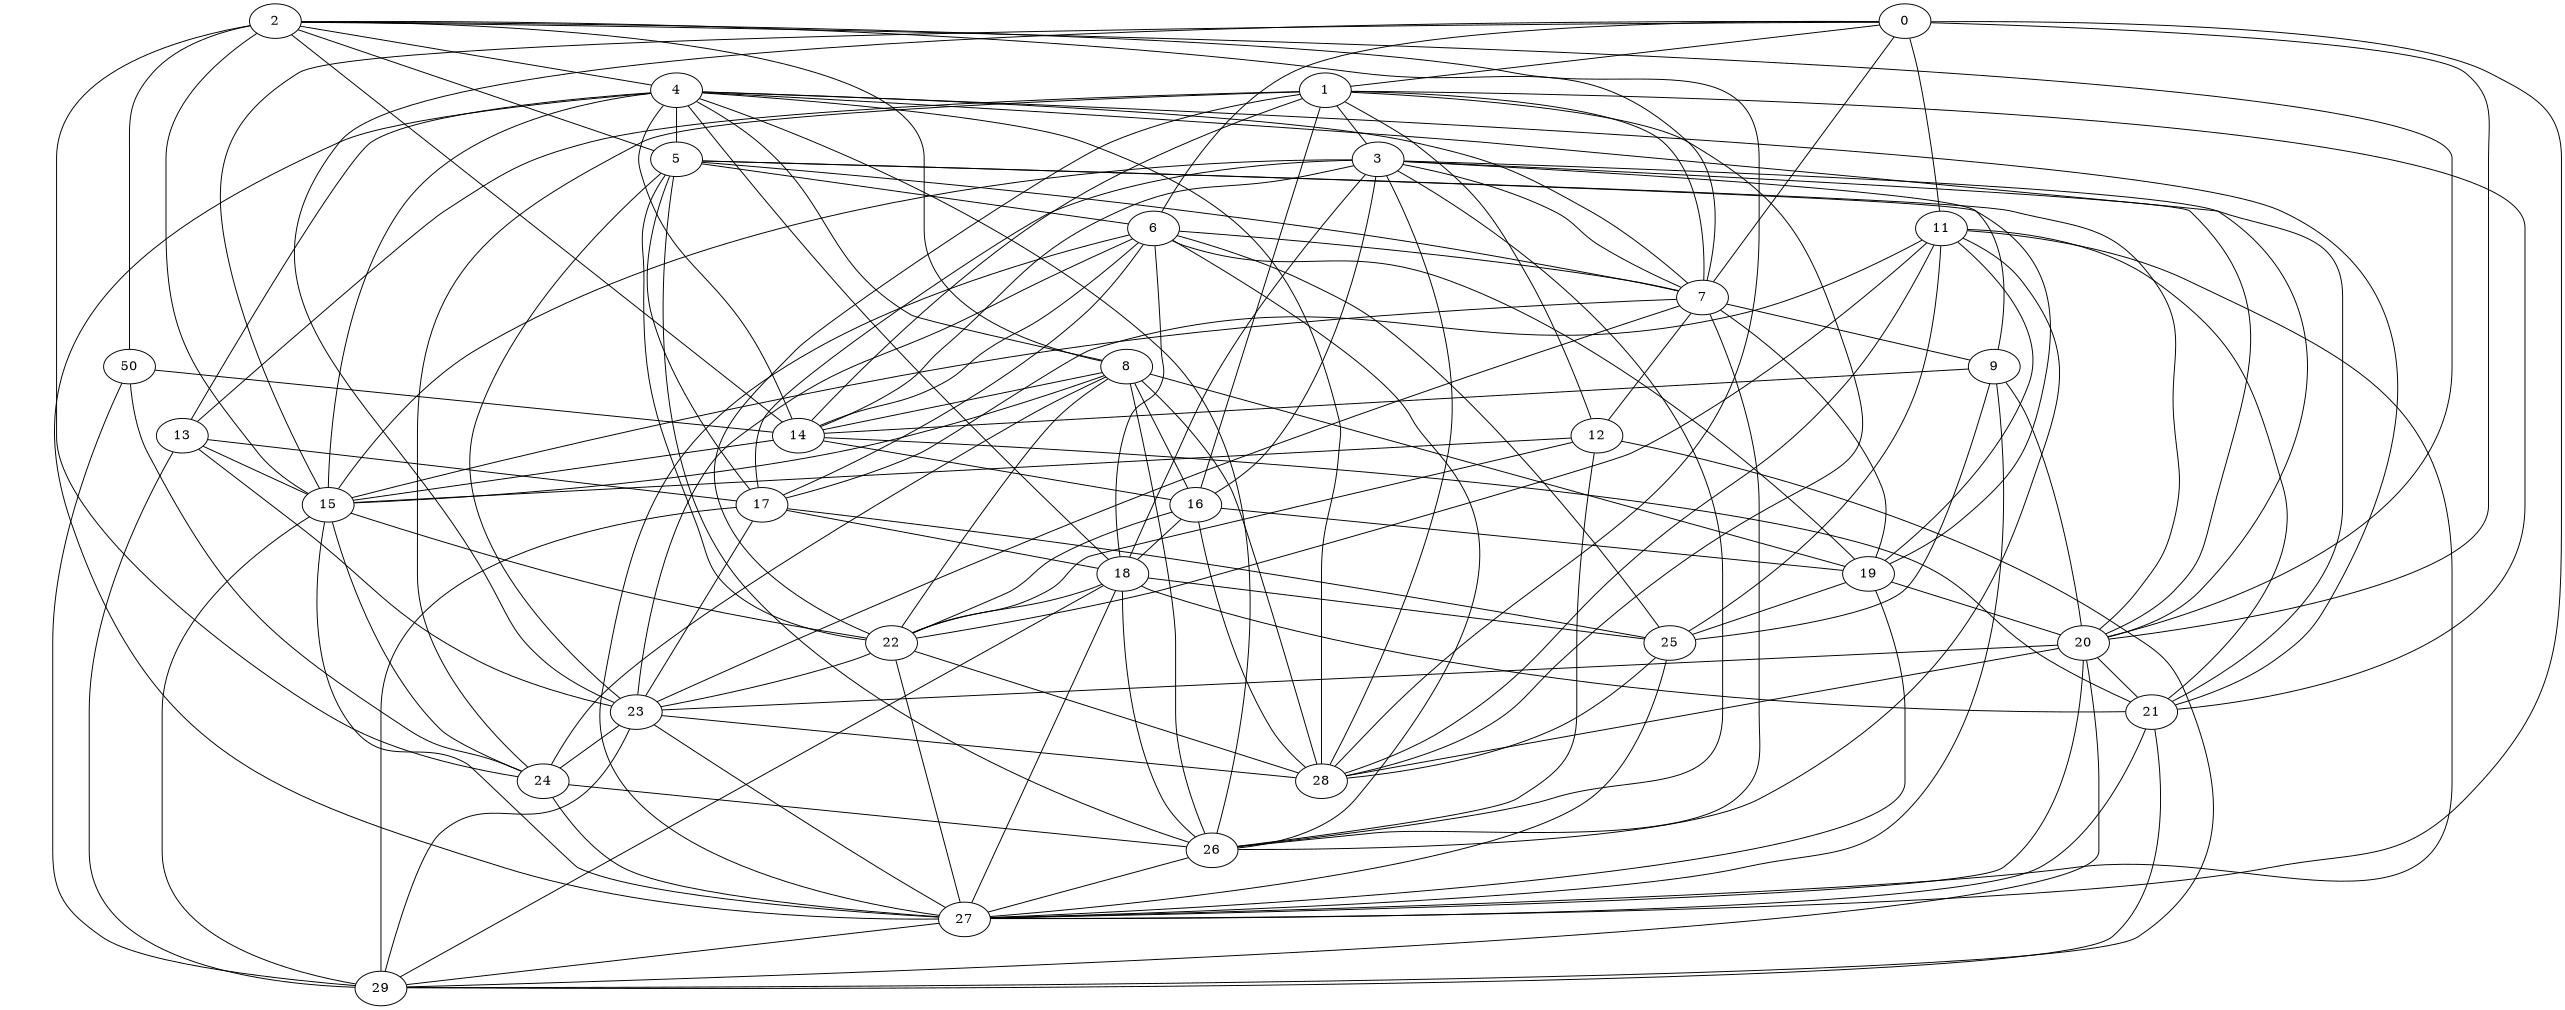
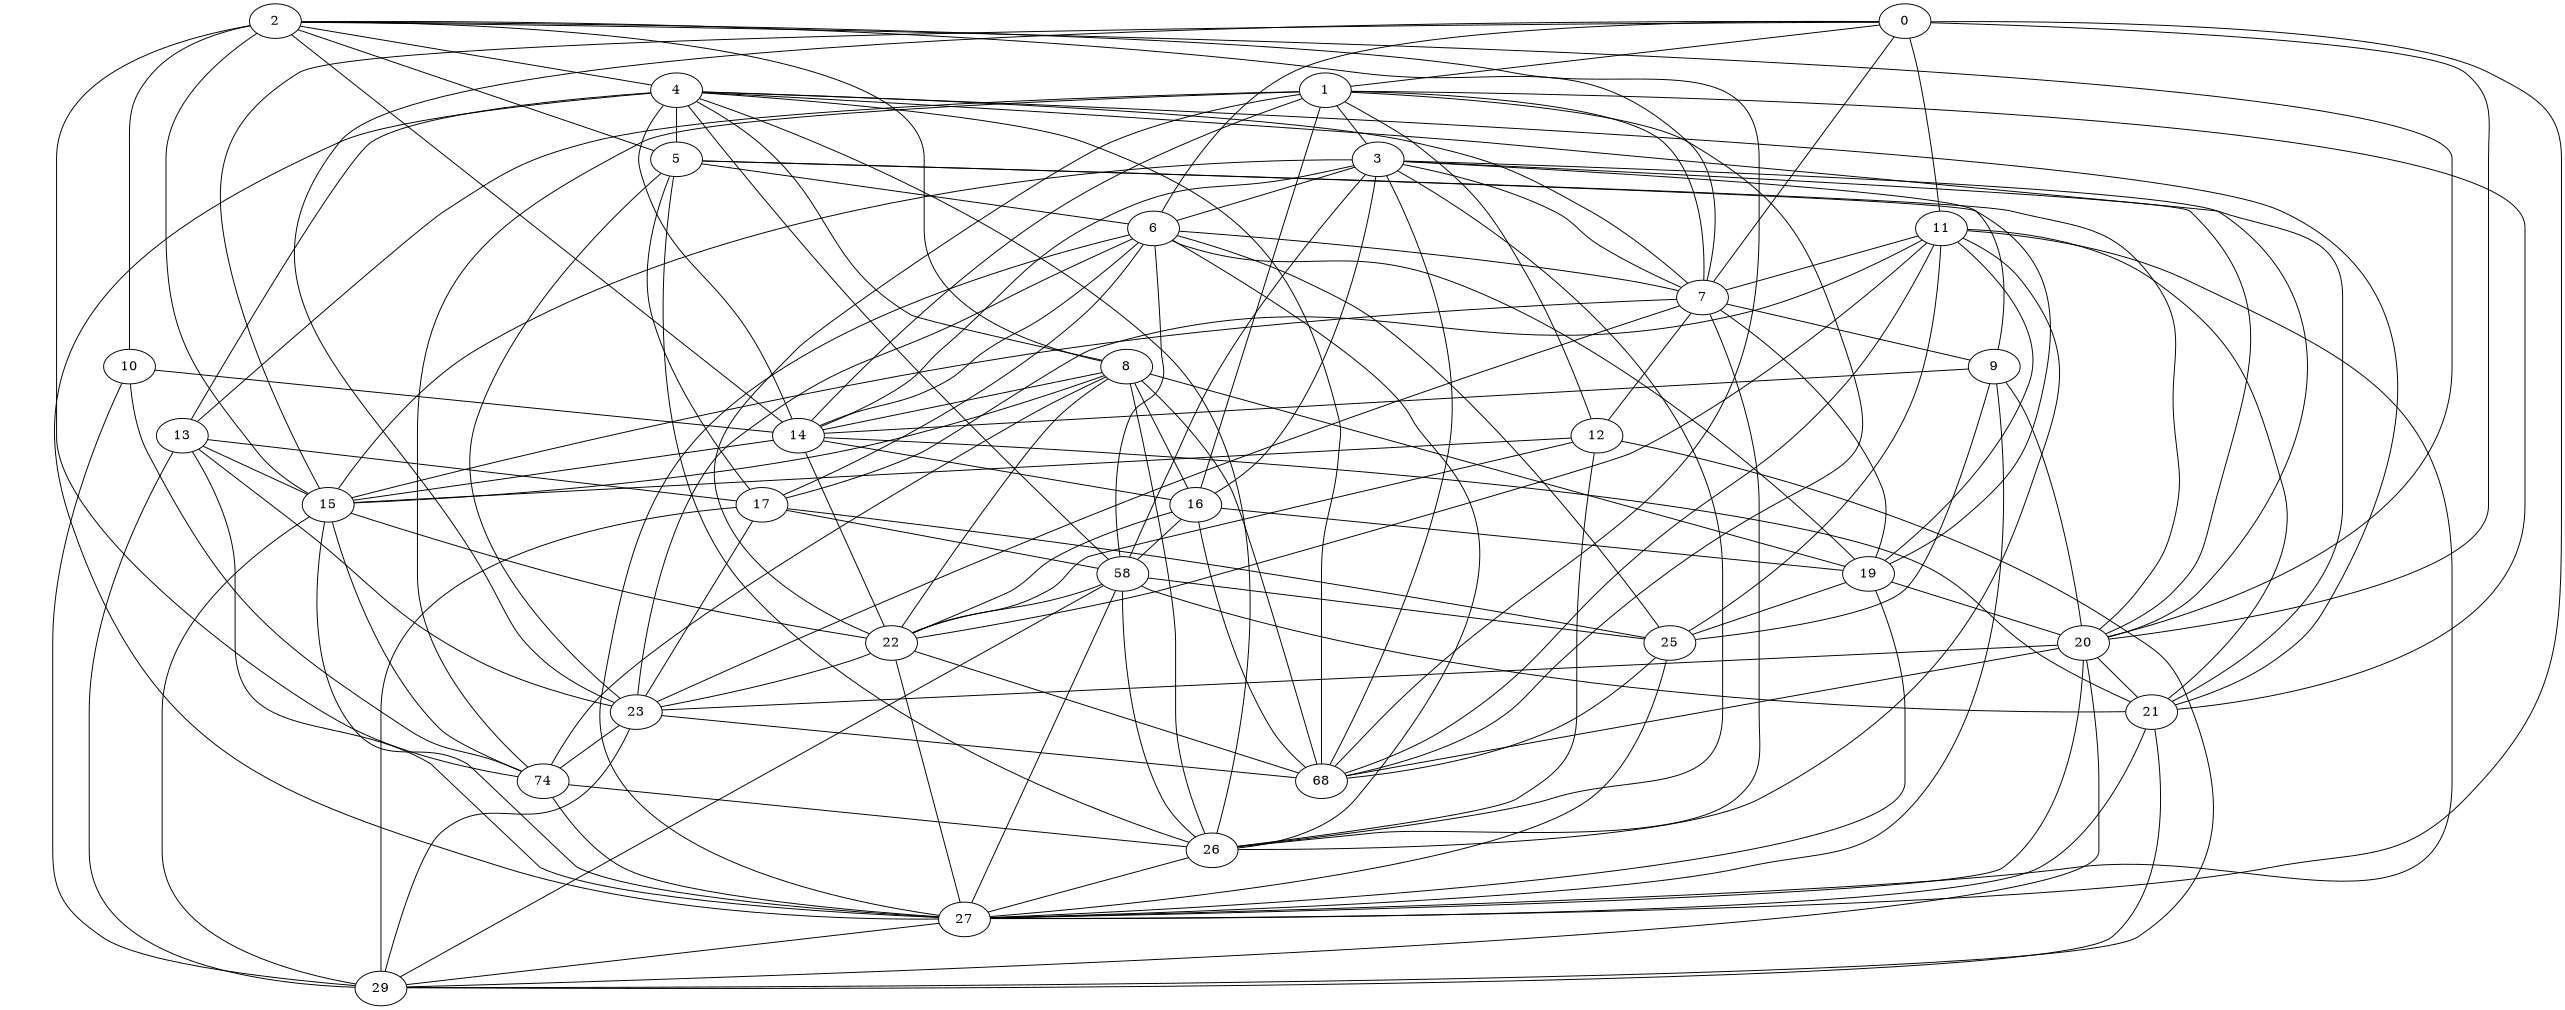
  strict graph {
    edge [weight=4000]
    0
    1
    6
    7
    11
    15
    20
    23
    27
    3
    12
    13
    14
    16
    21
    22
-   24
-   28
-   18
+   24 [label=74]
+   28 [label=68]
+   18 [label=58]
    26
    17
    19
    25
    9
    29
    2
    4
    5
    8
-   10 [label=50]
+   10
    0 -- 1
    0 -- 6 [weight=5000]
    0 -- 7 [weight=2000]
    0 -- 11 [weight=6000]
    0 -- 15
    0 -- 20
    0 -- 23 [weight=2000]
    0 -- 27 [weight=6000]
    1 -- 7 [weight=5000]
    1 -- 3 [weight=1000]
    1 -- 12 [weight=3000]
    1 -- 13 [weight=1000]
    1 -- 14
    1 -- 16 [weight=5000]
    1 -- 21 [weight=2000]
    1 -- 22 [weight=6000]
    1 -- 24 [weight=5000]
    1 -- 28 [weight=3000]
    6 -- 7 [weight=3000]
    6 -- 23 [weight=7000]
    6 -- 27 [weight=5000]
    6 -- 14 [weight=7000]
    6 -- 18 [weight=5000]
    6 -- 26
    6 -- 17 [weight=7000]
    6 -- 19 [weight=6000]
    6 -- 25
    7 -- 15
    7 -- 23 [weight=6000]
    7 -- 12 [weight=2000]
    7 -- 26 [weight=6000]
    7 -- 19 [weight=5000]
    7 -- 9 [weight=7000]
    11 -- 27 [weight=6000]
    11 -- 21 [weight=1000]
    11 -- 22 [weight=3000]
    11 -- 28 [weight=3000]
    11 -- 26
    11 -- 17 [weight=5000]
    11 -- 19 [weight=1000]
    11 -- 25
    15 -- 27 [weight=3000]
    15 -- 22 [weight=1000]
    15 -- 24 [weight=2000]
    15 -- 29 [weight=7000]
    20 -- 23 [weight=6000]
    20 -- 27
    20 -- 21 [weight=7000]
    20 -- 28
    20 -- 29 [weight=1000]
    23 -- 24 [weight=6000]
    23 -- 28 [weight=1000]
    23 -- 29 [weight=2000]
    27 -- 29
-   3 -- 17 [weight=6000]
+   3 -- 6 [weight=6000]
    3 -- 7 [weight=7000]
    3 -- 15 [weight=6000]
    3 -- 20 [weight=3000]
    3 -- 14 [weight=3000]
    3 -- 16 [weight=3000]
    3 -- 21 [weight=7000]
    3 -- 28 [weight=3000]
    3 -- 18 [weight=6000]
    3 -- 26 [weight=6000]
    3 -- 9
    12 -- 15 [weight=2000]
    12 -- 22
    12 -- 26 [weight=5000]
    12 -- 29
    13 -- 15
    13 -- 23 [weight=7000]
-   23 -- 27 [weight=2000]
+   13 -- 27 [weight=2000]
    13 -- 17 [weight=5000]
    13 -- 29 [weight=5000]
    14 -- 15 [weight=7000]
    14 -- 16 [weight=1000]
    14 -- 21 [weight=3000]
    16 -- 22 [weight=5000]
    16 -- 28
    16 -- 18 [weight=7000]
    16 -- 19 [weight=5000]
    21 -- 27 [weight=2000]
    21 -- 29
    22 -- 23 [weight=2000]
    22 -- 27 [weight=7000]
    22 -- 28 [weight=3000]
    24 -- 27 [weight=5000]
    24 -- 26 [weight=5000]
    18 -- 27
    18 -- 21 [weight=6000]
    18 -- 22 [weight=1000]
    18 -- 26
    18 -- 25
    18 -- 29 [weight=5000]
    26 -- 27 [weight=2000]
    17 -- 23 [weight=2000]
    17 -- 18 [weight=2000]
    17 -- 25
    17 -- 29 [weight=6000]
    19 -- 20
    19 -- 27 [weight=5000]
    19 -- 25 [weight=1000]
    25 -- 27 [weight=7000]
    25 -- 28 [weight=1000]
    9 -- 20 [weight=3000]
    9 -- 27 [weight=1000]
    9 -- 14 [weight=6000]
    9 -- 25 [weight=3000]
    2 -- 7
    2 -- 15 [weight=5000]
    2 -- 20 [weight=2000]
    2 -- 14 [weight=7000]
    2 -- 24 [weight=5000]
    2 -- 28 [weight=3000]
    2 -- 4 [weight=5000]
    2 -- 5 [weight=7000]
    2 -- 8 [weight=7000]
    2 -- 10 [weight=7000]
    4 -- 7 [weight=3000]
-   4 -- 15 [weight=2000]
    4 -- 20 [weight=1000]
    4 -- 27 [weight=3000]
    4 -- 13 [weight=6000]
    4 -- 14 [weight=7000]
    4 -- 21 [weight=3000]
    4 -- 28 [weight=5000]
    4 -- 18
    4 -- 26 [weight=6000]
    4 -- 5
    4 -- 8 [weight=2000]
    5 -- 6 [weight=7000]
-   5 -- 7
+   11 -- 7
    5 -- 20 [weight=1000]
    5 -- 23 [weight=2000]
-   5 -- 22 [weight=6000]
+   14 -- 22 [weight=6000]
    5 -- 26 [weight=7000]
    5 -- 17 [weight=6000]
    5 -- 19 [weight=2000]
    8 -- 15 [weight=3000]
    8 -- 14 [weight=3000]
    8 -- 16 [weight=1000]
    8 -- 22 [weight=3000]
    8 -- 24 [weight=2000]
    8 -- 28 [weight=5000]
    8 -- 26 [weight=2000]
    8 -- 19 [weight=5000]
    10 -- 14 [weight=1000]
    10 -- 24
    10 -- 29 [weight=7000]
  }
